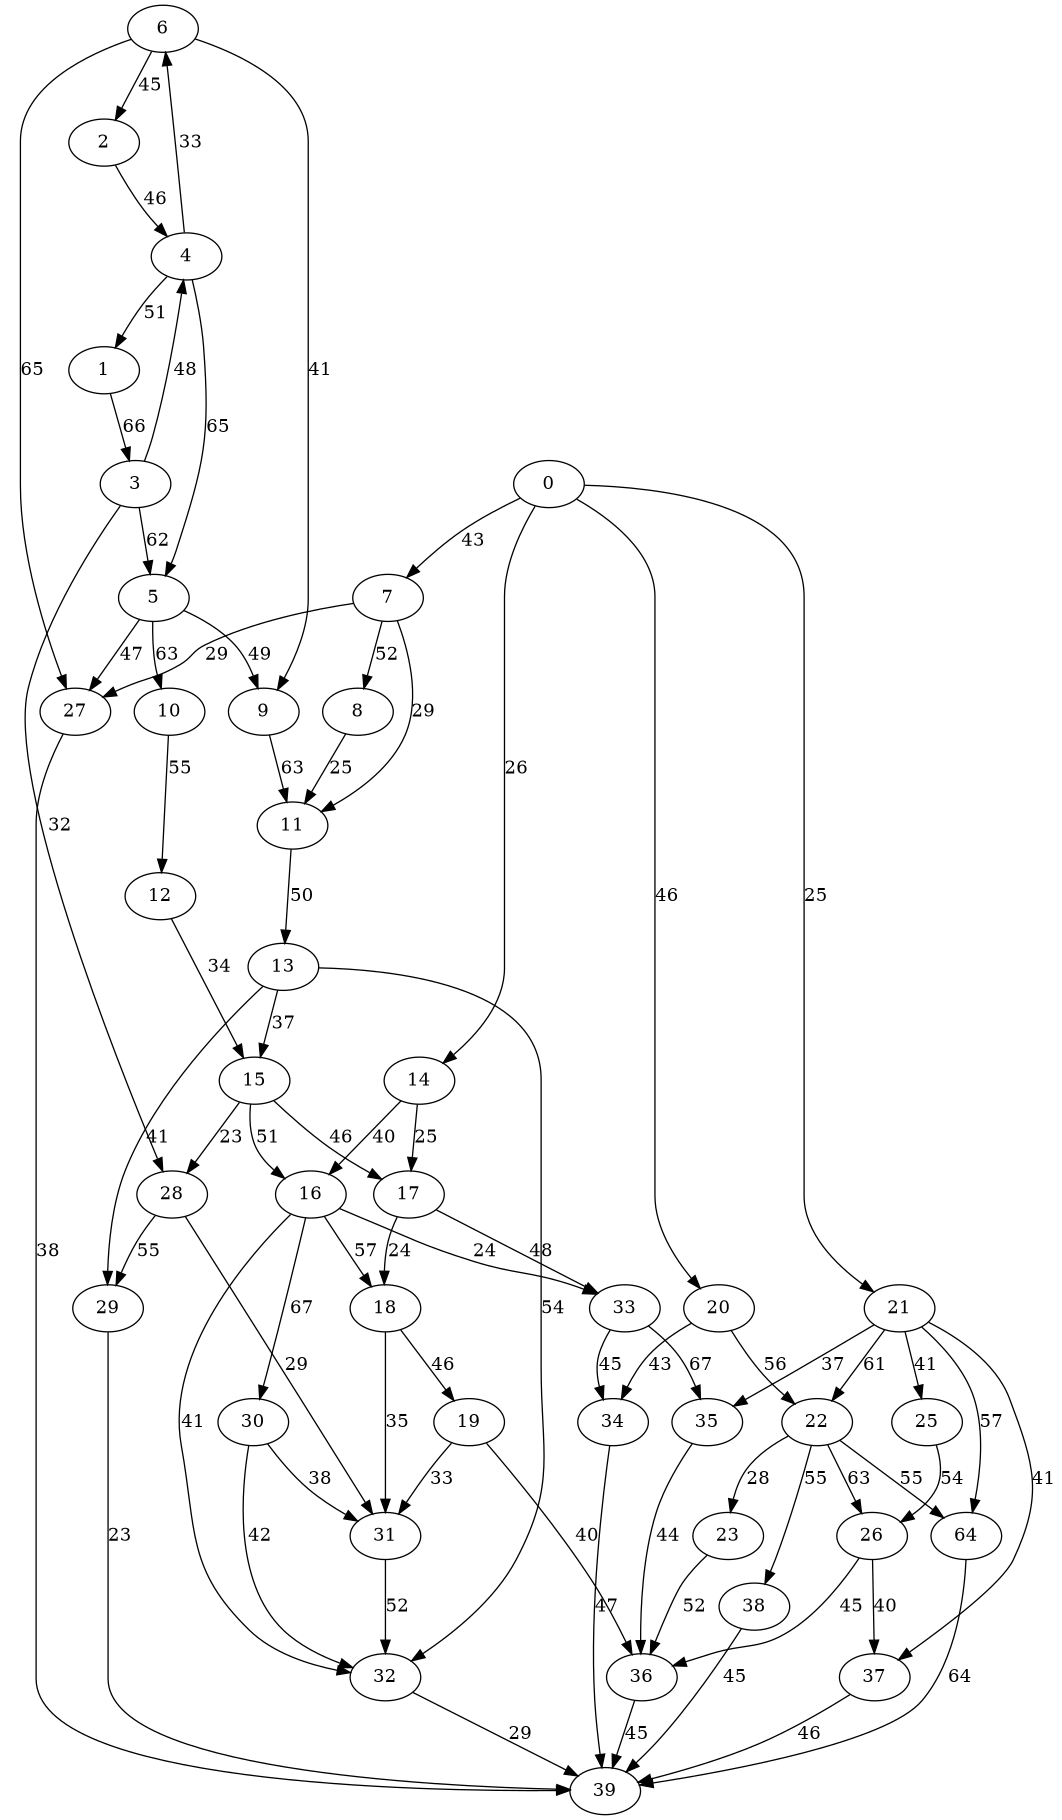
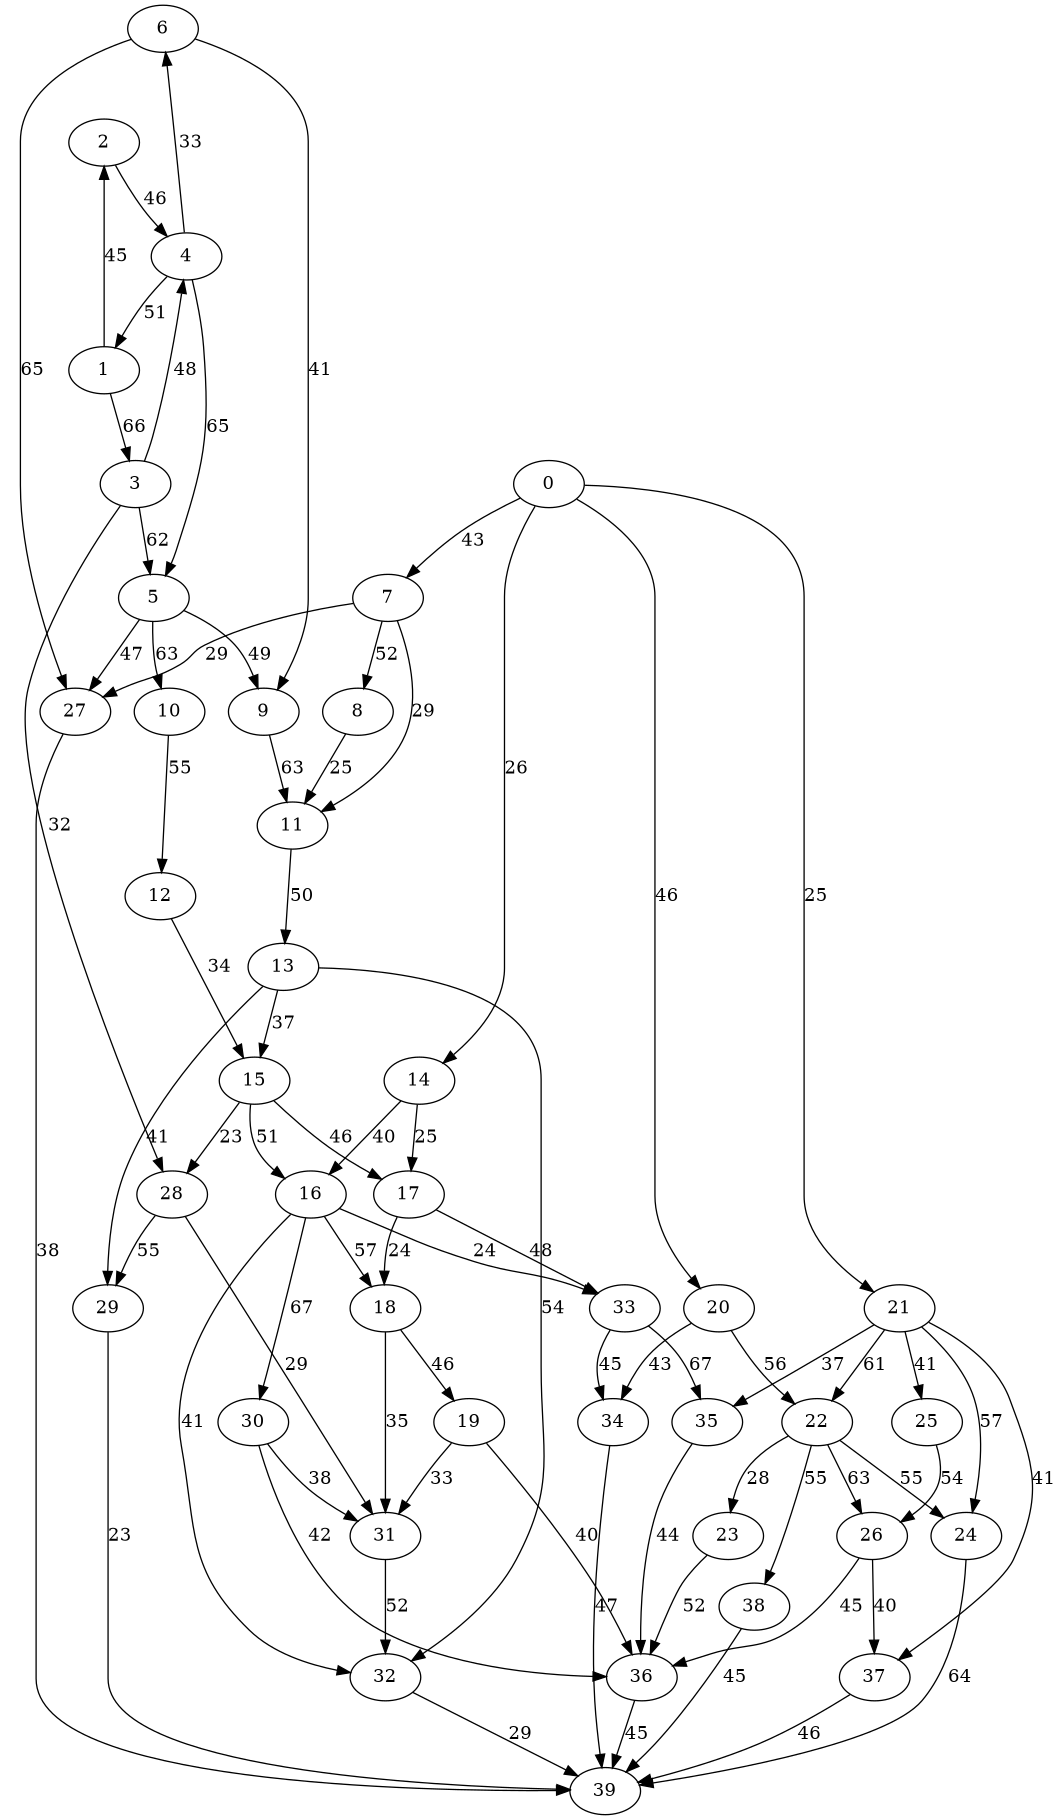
  digraph {
    0
    7
    14
    20
    21
    1
    2
    3
    27
    8
    11
    16
    17
    22
    34
-   24 [label=64]
+   24
    25
    35
    37
    4
    5
    28
    39
    13
    32
    18
    30
    33
    23
    26
    38
    36
    6
    9
    10
    29
    31
    12
    15
    19
    0 -> 7 [label=43]
    0 -> 14 [label=26]
    0 -> 20 [label=46]
    0 -> 21 [label=25]
    7 -> 27 [label=29]
    7 -> 8 [label=52]
    7 -> 11 [label=29]
    14 -> 16 [label=40]
    14 -> 17 [label=25]
    20 -> 22 [label=56]
    20 -> 34 [label=43]
    21 -> 22 [label=61]
    21 -> 24 [label=57]
    21 -> 25 [label=41]
    21 -> 35 [label=37]
    21 -> 37 [label=41]
-   6 -> 2 [label=45]
+   1 -> 2 [label=45]
    1 -> 3 [label=66]
    2 -> 4 [label=46]
    3 -> 4 [label=48]
    3 -> 5 [label=62]
    3 -> 28 [label=32]
    27 -> 39 [label=38]
    8 -> 11 [label=25]
    11 -> 13 [label=50]
    16 -> 32 [label=41]
    16 -> 18 [label=57]
    16 -> 30 [label=67]
    16 -> 33 [label=24]
    17 -> 18 [label=24]
    17 -> 33 [label=48]
    22 -> 24 [label=55]
    22 -> 23 [label=28]
    22 -> 26 [label=63]
    22 -> 38 [label=55]
    34 -> 39 [label=47]
    24 -> 39 [label=64]
    25 -> 26 [label=54]
    35 -> 36 [label=44]
    37 -> 39 [label=46]
    4 -> 1 [label=51]
    4 -> 5 [label=65]
    4 -> 6 [label=33]
    5 -> 27 [label=47]
    5 -> 9 [label=49]
    5 -> 10 [label=63]
    28 -> 29 [label=55]
    28 -> 31 [label=29]
    13 -> 32 [label=54]
    13 -> 29 [label=41]
    13 -> 15 [label=37]
    32 -> 39 [label=29]
    18 -> 31 [label=35]
    18 -> 19 [label=46]
-   30 -> 32 [label=42]
+   30 -> 36 [label=42]
    30 -> 31 [label=38]
    33 -> 34 [label=45]
    33 -> 35 [label=67]
    23 -> 36 [label=52]
    26 -> 37 [label=40]
    26 -> 36 [label=45]
    38 -> 39 [label=45]
    36 -> 39 [label=45]
    6 -> 27 [label=65]
    6 -> 9 [label=41]
    9 -> 11 [label=63]
    10 -> 12 [label=55]
    29 -> 39 [label=23]
    31 -> 32 [label=52]
    12 -> 15 [label=34]
    15 -> 16 [label=51]
    15 -> 17 [label=46]
    15 -> 28 [label=23]
    19 -> 36 [label=40]
    19 -> 31 [label=33]
  }
